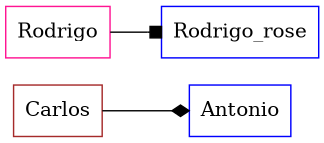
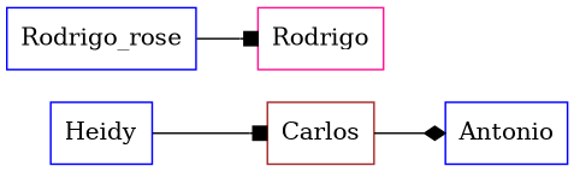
  digraph {
    rankdir=LR
    node [color=blue shape=record]
    edge [arrowhead=box]
    Carlos [color=brown]
+   Heidy
    Antonio
    Rodrigo [color=deeppink]
    n5 [label=Rodrigo_rose]
    Carlos -> Antonio [arrowhead=diamond]
-   Rodrigo -> n5
+   Heidy -> Carlos
+   n5 -> Rodrigo
  }
